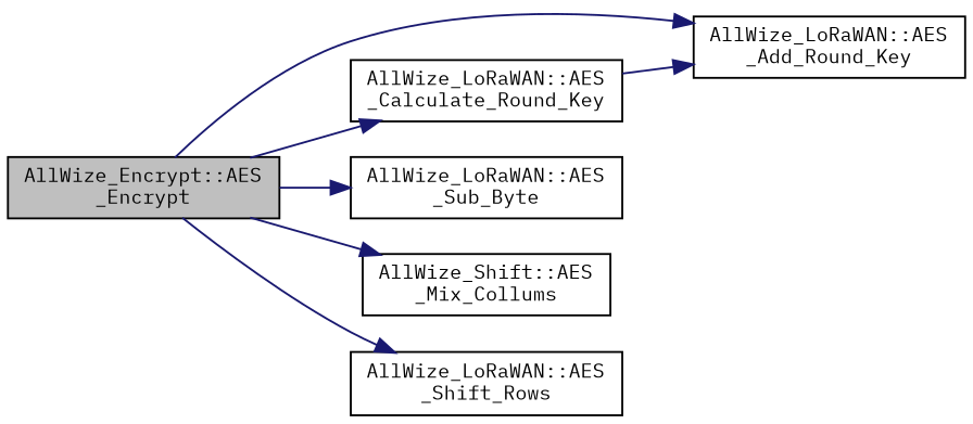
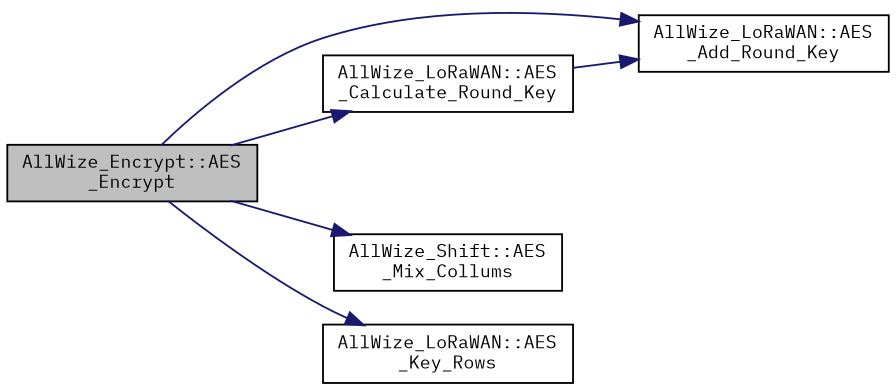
  digraph {
    fontname="IBM Plex Mono"
    rankdir=LR
    node [color=black fillcolor=white fontname="IBM Plex Mono" fontsize=10 shape=record style=filled]
    edge [color=midnightblue fontname="IBM Plex Mono" fontsize=10 labelfontname=Helvetica labelfontsize=10 style=solid]
    n1 [fillcolor=grey75 fontcolor=black height=0.2 label="AllWize_Encrypt::AES\l_Encrypt" width=0.4]
    n2 [height=0.2 label="AllWize_LoRaWAN::AES\l_Add_Round_Key" width=0.4]
    n3 [height=0.2 label="AllWize_LoRaWAN::AES\l_Calculate_Round_Key" width=0.4]
-   n4 [height=0.2 label="AllWize_LoRaWAN::AES\l_Sub_Byte" width=0.4]
    n5 [height=0.2 label="AllWize_Shift::AES\l_Mix_Collums" width=0.4]
-   n6 [height=0.2 label="AllWize_LoRaWAN::AES\l_Shift_Rows" width=0.4]
+   n6 [height=0.2 label="AllWize_LoRaWAN::AES\l_Key_Rows" width=0.4]
    n1 -> n2
    n1 -> n3
-   n1 -> n4
    n1 -> n5
    n1 -> n6
    n3 -> n2
  }
